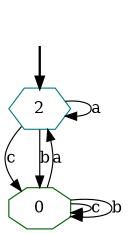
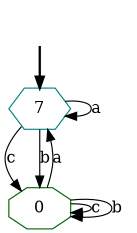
  digraph {
    fake [style=invisible]
-   2 [root=true color=teal shape=hexagon]
+   2 [root=true color=teal shape=hexagon label=7]
    0 [shape=octagon color=darkgreen]
    fake -> 2 [style=bold]
    2 -> 2 [label=a]
    2 -> 0 [label=c]
    2 -> 0 [label=b]
    0 -> 2 [label=a]
    0 -> 0 [label=c]
    0 -> 0 [label=b]
  }
